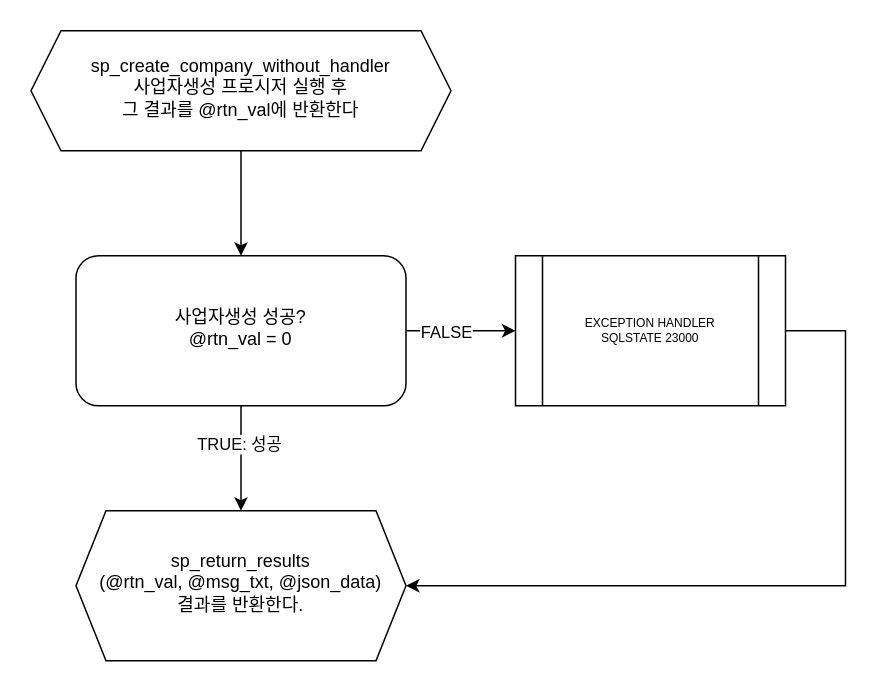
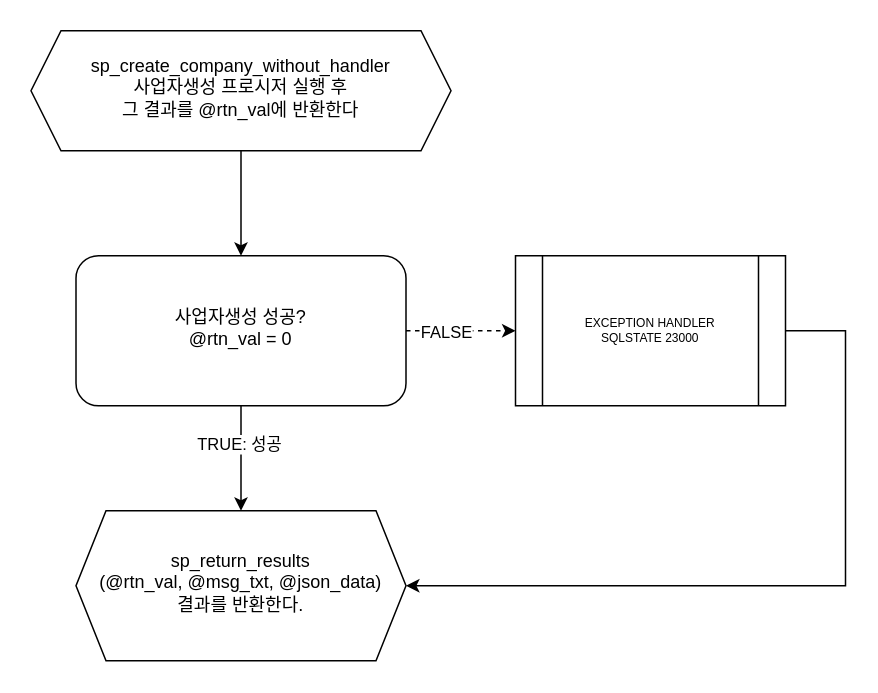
  <mxCell id="0" />
  <mxCell id="1" parent="0" />
  <mxCell id="2" value="" style="edgeStyle=orthogonalEdgeStyle;rounded=0;orthogonalLoop=1;jettySize=auto;html=1;fontSize=8;entryX=0.5;entryY=0;entryDx=0;entryDy=0;" edge="1" parent="1" source="3" target="8"><mxGeometry relative="1" as="geometry" /></mxCell>
  <mxCell id="3" value="sp_create_company_without_handler&lt;br&gt;사업자생성 프로시저 실행 후&lt;br&gt;그 결과를&amp;nbsp;@rtn_val에 반환한다" style="shape=hexagon;perimeter=hexagonPerimeter2;whiteSpace=wrap;html=1;fixedSize=1;shadow=0;strokeWidth=1;spacing=6;spacingTop=-4;" vertex="1" parent="1"><mxGeometry x="20" y="20" width="280" height="80" as="geometry" /></mxCell>
  <mxCell id="4" value="" style="edgeStyle=orthogonalEdgeStyle;rounded=0;orthogonalLoop=1;jettySize=auto;html=1;entryX=0.5;entryY=0;entryDx=0;entryDy=0;" edge="1" parent="1" source="8" target="11"><mxGeometry relative="1" as="geometry"><mxPoint x="160" y="338" as="targetPoint" /></mxGeometry></mxCell>
  <mxCell id="5" value="TRUE: 성공" style="edgeLabel;html=1;align=center;verticalAlign=middle;resizable=0;points=[];" vertex="1" connectable="0" parent="4"><mxGeometry x="-0.298" y="-2" relative="1" as="geometry"><mxPoint as="offset" /></mxGeometry></mxCell>
- <mxCell id="6" value="" style="edgeStyle=orthogonalEdgeStyle;rounded=0;orthogonalLoop=1;jettySize=auto;html=1;" edge="1" parent="1" source="8" target="10"><mxGeometry relative="1" as="geometry"><Array as="points"><mxPoint x="293" y="220" /><mxPoint x="293" y="220" /></Array></mxGeometry></mxCell>
+ <mxCell id="6" value="" style="edgeStyle=orthogonalEdgeStyle;rounded=0;orthogonalLoop=1;jettySize=auto;html=1;dashed=1;" edge="1" parent="1" source="8" target="10"><mxGeometry relative="1" as="geometry"><Array as="points"><mxPoint x="293" y="220" /><mxPoint x="293" y="220" /></Array></mxGeometry></mxCell>
  <mxCell id="7" value="FALSE" style="edgeLabel;html=1;align=center;verticalAlign=middle;resizable=0;points=[];" vertex="1" connectable="0" parent="6"><mxGeometry x="-0.279" relative="1" as="geometry"><mxPoint as="offset" /></mxGeometry></mxCell>
  <mxCell id="8" value="사업자생성 성공?&lt;br&gt;@rtn_val = 0" style="whiteSpace=wrap;html=1;shadow=0;strokeWidth=1;spacing=6;spacingTop=-4;rounded=1;" vertex="1" parent="1"><mxGeometry x="50" y="170" width="220" height="100" as="geometry" /></mxCell>
  <mxCell id="9" style="edgeStyle=orthogonalEdgeStyle;rounded=0;orthogonalLoop=1;jettySize=auto;html=1;entryX=1;entryY=0.5;entryDx=0;entryDy=0;" edge="1" parent="1" source="10" target="11"><mxGeometry relative="1" as="geometry"><Array as="points"><mxPoint x="563" y="220" /><mxPoint x="563" y="390" /></Array></mxGeometry></mxCell>
  <mxCell id="10" value="EXCEPTION HANDLER&lt;br&gt;SQLSTATE 23000" style="shape=process;whiteSpace=wrap;html=1;backgroundOutline=1;fontSize=8;" vertex="1" parent="1"><mxGeometry x="343" y="170" width="180" height="100" as="geometry" /></mxCell>
  <mxCell id="11" value="sp_return_results&lt;br&gt;(@rtn_val, @msg_txt, @json_data)&lt;br&gt;결과를 반환한다." style="shape=hexagon;perimeter=hexagonPerimeter2;whiteSpace=wrap;html=1;fixedSize=1;shadow=0;strokeWidth=1;spacing=6;spacingTop=-4;" vertex="1" parent="1"><mxGeometry x="50" y="340" width="220" height="100" as="geometry" /></mxCell>
